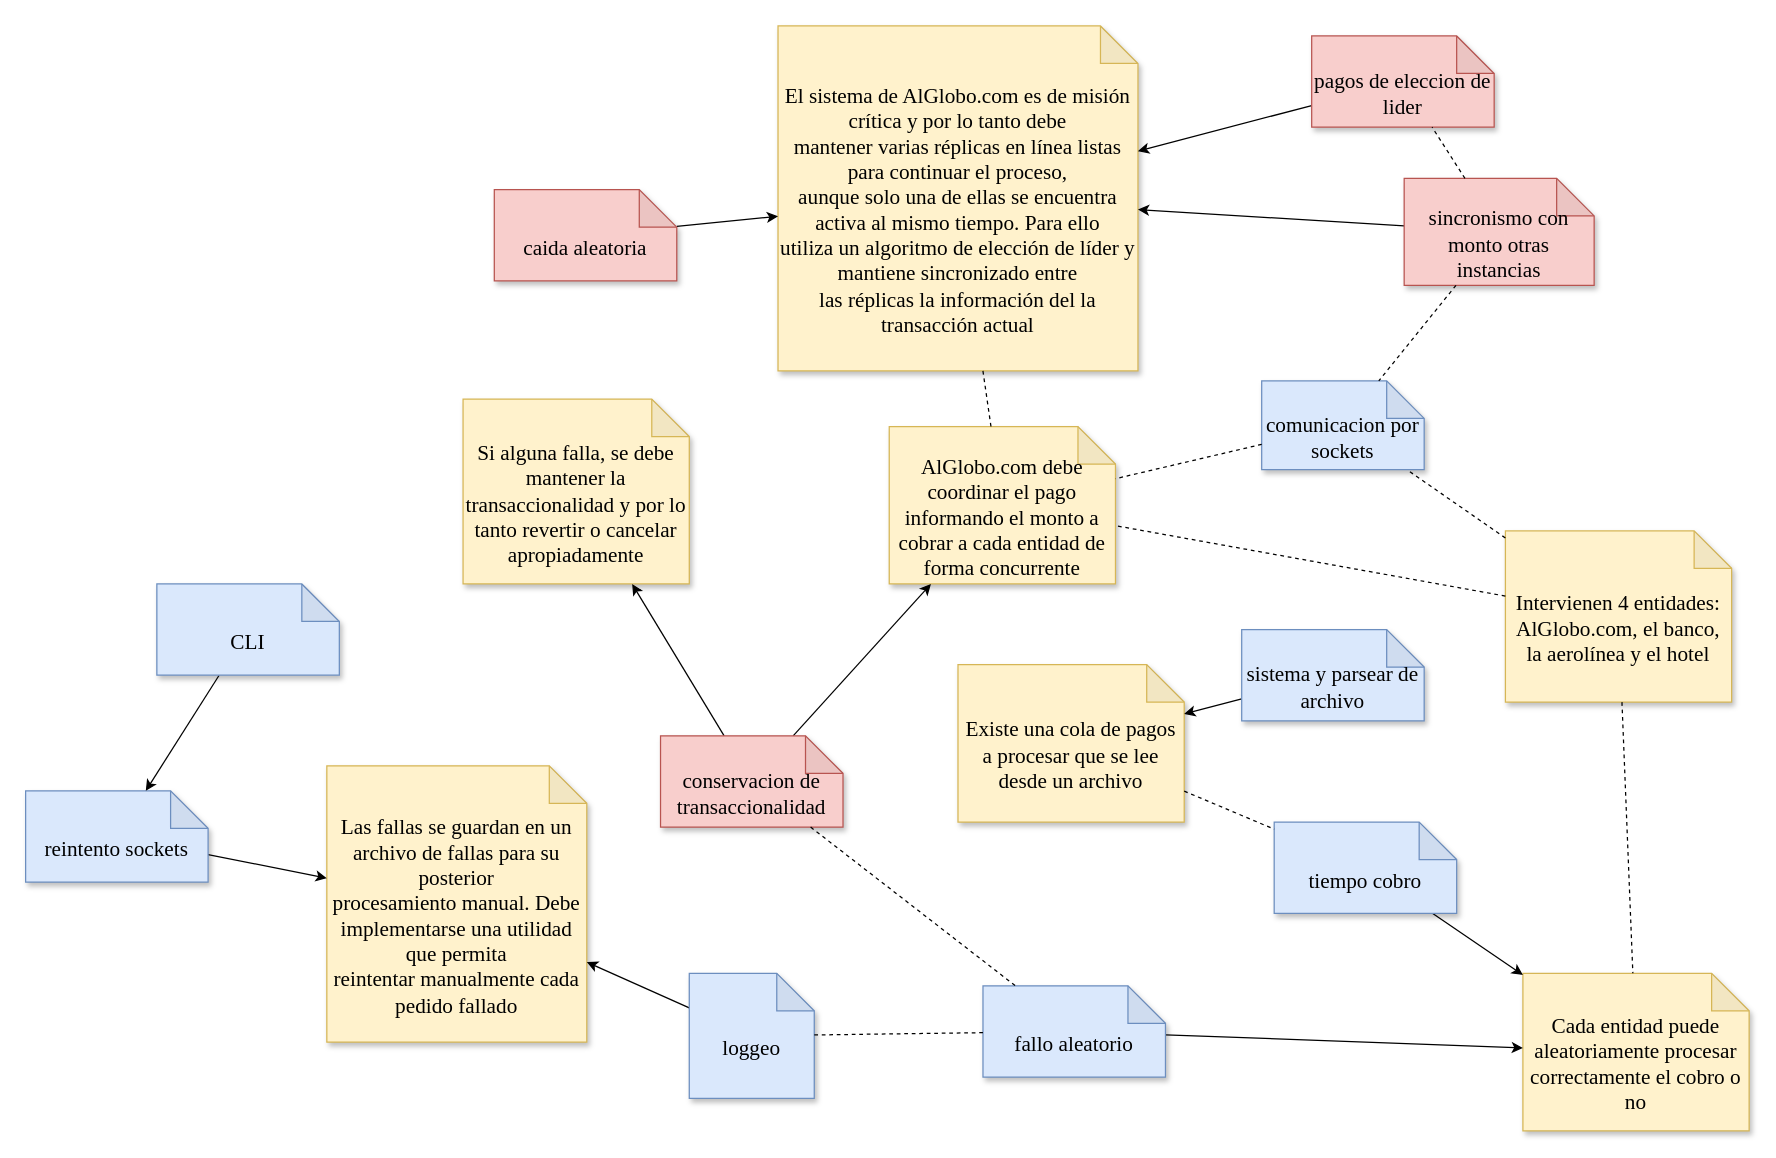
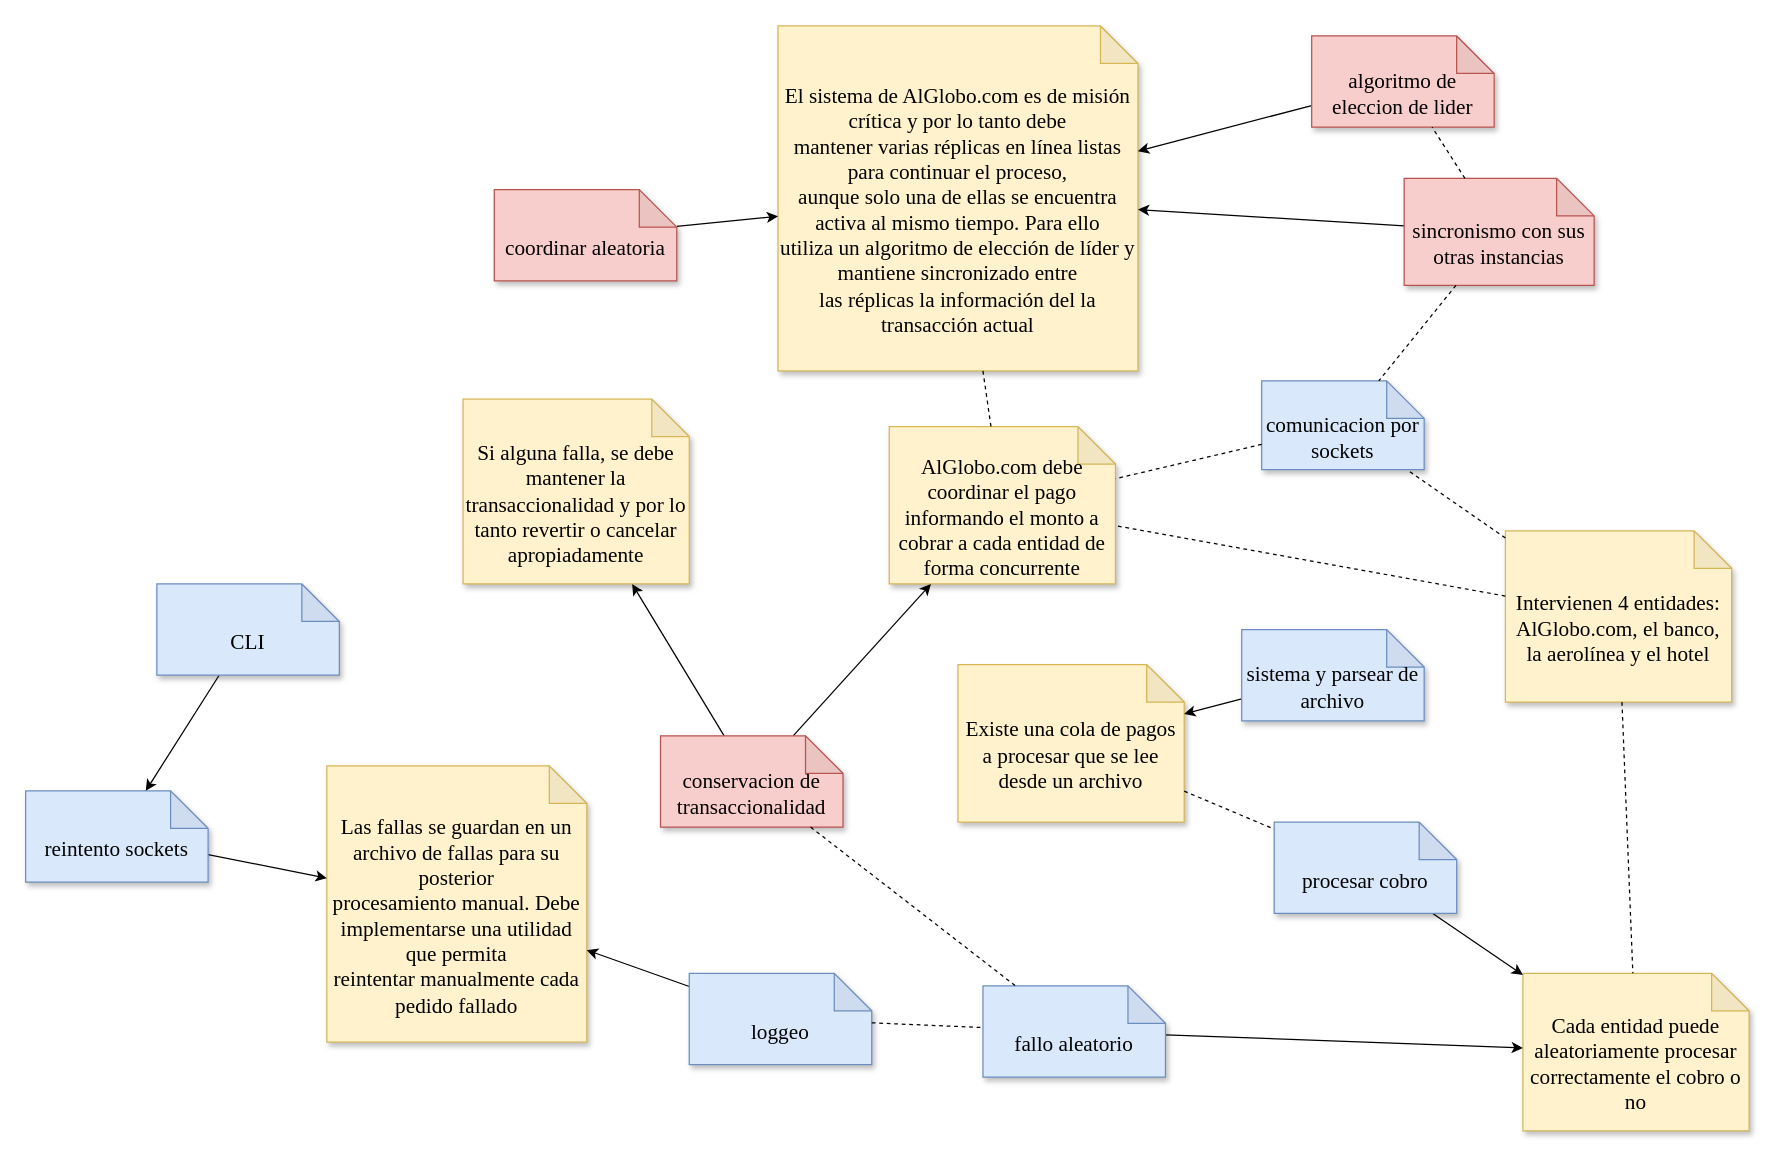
  <mxCell id="0" />
  <mxCell id="1" parent="0" />
  <mxCell id="2" value="&lt;font style=&quot;font-size: 17px&quot;&gt;&lt;br&gt;&lt;font face=&quot;Comic Sans MS&quot; style=&quot;font-size: 17px&quot;&gt;Intervienen 4 entidades: AlGlobo.com, el banco, la aerolínea y el hotel&lt;/font&gt;&lt;/font&gt;" style="shape=note;whiteSpace=wrap;html=1;backgroundOutline=1;darkOpacity=0.05;shadow=1;sketch=0;fillColor=#fff2cc;strokeColor=#d6b656;" parent="1" vertex="1"><mxGeometry x="1204" y="424" width="181" height="137" as="geometry" /></mxCell>
  <mxCell id="3" value="&lt;font face=&quot;Comic Sans MS&quot; style=&quot;font-size: 17px&quot;&gt;&lt;br&gt;Existe una cola de pagos a procesar que se lee desde un archivo&lt;/font&gt;" style="shape=note;whiteSpace=wrap;html=1;backgroundOutline=1;darkOpacity=0.05;shadow=1;sketch=0;fillColor=#fff2cc;strokeColor=#d6b656;" parent="1" vertex="1"><mxGeometry x="766" y="531" width="181" height="126" as="geometry" /></mxCell>
  <mxCell id="4" value="&lt;font face=&quot;Comic Sans MS&quot; style=&quot;font-size: 17px&quot;&gt;&lt;font style=&quot;font-size: 17px&quot;&gt;&lt;br&gt;&lt;/font&gt;AlGlobo.com debe coordinar el pago informando el monto a cobrar a cada entidad de forma concurrente&lt;/font&gt;" style="shape=note;whiteSpace=wrap;html=1;backgroundOutline=1;darkOpacity=0.05;shadow=1;sketch=0;fillColor=#fff2cc;strokeColor=#d6b656;" parent="1" vertex="1"><mxGeometry x="711" y="340.5" width="181" height="126" as="geometry" /></mxCell>
  <mxCell id="5" value="&lt;font face=&quot;Comic Sans MS&quot; style=&quot;font-size: 17px&quot;&gt;&lt;font style=&quot;font-size: 17px&quot;&gt;&lt;font style=&quot;font-size: 17px&quot;&gt;&lt;br&gt;&lt;/font&gt;&lt;/font&gt;Cada entidad puede aleatoriamente procesar correctamente el cobro o no&lt;/font&gt;&lt;font face=&quot;Comic Sans MS&quot; style=&quot;font-size: 17px&quot;&gt;&lt;br&gt;&lt;/font&gt;" style="shape=note;whiteSpace=wrap;html=1;backgroundOutline=1;darkOpacity=0.05;shadow=1;sketch=0;fillColor=#fff2cc;strokeColor=#d6b656;" parent="1" vertex="1"><mxGeometry x="1218" y="778" width="181" height="126" as="geometry" /></mxCell>
  <mxCell id="6" value="&lt;font style=&quot;font-size: 17px&quot; face=&quot;Comic Sans MS&quot;&gt;&lt;font style=&quot;font-size: 17px&quot;&gt;&lt;font style=&quot;font-size: 17px&quot;&gt;&lt;font style=&quot;font-size: 17px&quot;&gt;&lt;br&gt;&lt;/font&gt;&lt;/font&gt;&lt;/font&gt;Si alguna falla, se debe mantener la transaccionalidad y por lo tanto revertir o cancelar apropiadamente&lt;/font&gt;&lt;font face=&quot;Comic Sans MS&quot; style=&quot;font-size: 17px&quot;&gt;&lt;br&gt;&lt;/font&gt;" style="shape=note;whiteSpace=wrap;html=1;backgroundOutline=1;darkOpacity=0.05;shadow=1;sketch=0;fillColor=#fff2cc;strokeColor=#d6b656;" parent="1" vertex="1"><mxGeometry x="370" y="318.5" width="181" height="148" as="geometry" /></mxCell>
  <mxCell id="7" value="&lt;font style=&quot;font-size: 17px&quot; face=&quot;Comic Sans MS&quot;&gt;&lt;font style=&quot;font-size: 17px&quot;&gt;&lt;font style=&quot;font-size: 17px&quot;&gt;&lt;font style=&quot;font-size: 17px&quot;&gt;&lt;font style=&quot;font-size: 17px&quot;&gt;&lt;font style=&quot;font-size: 17px&quot;&gt;&lt;br&gt;&lt;/font&gt;&lt;/font&gt;&lt;/font&gt;&lt;/font&gt;&lt;/font&gt;&lt;/font&gt;&lt;font style=&quot;font-size: 17px&quot; face=&quot;Comic Sans MS&quot;&gt;Las fallas se guardan en un archivo de fallas para su posterior &lt;br&gt;procesamiento manual. Debe implementarse una utilidad que permita &lt;br&gt;reintentar manualmente cada pedido fallado&lt;/font&gt;&lt;font face=&quot;Comic Sans MS&quot; style=&quot;font-size: 17px&quot;&gt;&lt;br&gt;&lt;/font&gt;" style="shape=note;whiteSpace=wrap;html=1;backgroundOutline=1;darkOpacity=0.05;shadow=1;sketch=0;fillColor=#fff2cc;strokeColor=#d6b656;" parent="1" vertex="1"><mxGeometry x="261" y="612" width="208" height="221" as="geometry" /></mxCell>
  <mxCell id="8" value="&lt;font style=&quot;font-size: 17px&quot; face=&quot;Comic Sans MS&quot;&gt;&lt;font style=&quot;font-size: 17px&quot;&gt;&lt;font style=&quot;font-size: 17px&quot;&gt;&lt;font style=&quot;font-size: 17px&quot;&gt;&lt;font style=&quot;font-size: 17px&quot;&gt;&lt;font style=&quot;font-size: 17px&quot;&gt;&lt;br&gt;&lt;/font&gt;&lt;/font&gt;&lt;/font&gt;&lt;/font&gt;&lt;/font&gt;&lt;/font&gt;&lt;font style=&quot;font-size: 17px&quot; face=&quot;Comic Sans MS&quot;&gt;El sistema de AlGlobo.com es de misión crítica y por lo tanto debe &lt;br&gt;mantener varias réplicas en línea listas para continuar el proceso, &lt;br&gt;aunque solo una de ellas se encuentra activa al mismo tiempo. Para ello &lt;br&gt;utiliza un algoritmo de elección de líder y mantiene sincronizado entre &lt;br&gt;las réplicas la información del la transacción actual&lt;/font&gt;&lt;font face=&quot;Comic Sans MS&quot; style=&quot;font-size: 17px&quot;&gt;&lt;br&gt;&lt;/font&gt;" style="shape=note;whiteSpace=wrap;html=1;backgroundOutline=1;darkOpacity=0.05;shadow=1;sketch=0;fillColor=#fff2cc;strokeColor=#d6b656;" parent="1" vertex="1"><mxGeometry x="622" y="20" width="288" height="276" as="geometry" /></mxCell>
  <mxCell id="9" style="edgeStyle=none;rounded=0;orthogonalLoop=1;jettySize=auto;html=1;" parent="1" source="10" target="3" edge="1"><mxGeometry relative="1" as="geometry" /></mxCell>
  <mxCell id="10" value="&lt;font face=&quot;Comic Sans MS&quot; style=&quot;font-size: 17px&quot;&gt;&lt;br&gt;sistema y parsear de archivo&lt;/font&gt;" style="shape=note;whiteSpace=wrap;html=1;backgroundOutline=1;darkOpacity=0.05;shadow=1;sketch=0;fillColor=#dae8fc;strokeColor=#6c8ebf;" parent="1" vertex="1"><mxGeometry x="993" y="503" width="146" height="73" as="geometry" /></mxCell>
  <mxCell id="11" style="edgeStyle=none;rounded=0;orthogonalLoop=1;jettySize=auto;html=1;" parent="1" source="12" target="5" edge="1"><mxGeometry relative="1" as="geometry"><mxPoint x="985" y="815" as="targetPoint" /></mxGeometry></mxCell>
  <mxCell id="12" value="&lt;font face=&quot;Comic Sans MS&quot; style=&quot;font-size: 17px&quot;&gt;&lt;br&gt;fallo aleatorio&lt;/font&gt;" style="shape=note;whiteSpace=wrap;html=1;backgroundOutline=1;darkOpacity=0.05;shadow=1;sketch=0;fillColor=#dae8fc;strokeColor=#6c8ebf;" parent="1" vertex="1"><mxGeometry x="786" y="788" width="146" height="73" as="geometry" /></mxCell>
  <mxCell id="13" style="edgeStyle=none;rounded=0;orthogonalLoop=1;jettySize=auto;html=1;" parent="1" source="14" target="5" edge="1"><mxGeometry relative="1" as="geometry"><mxPoint x="1029" y="726" as="targetPoint" /></mxGeometry></mxCell>
- <mxCell id="14" value="&lt;font face=&quot;Comic Sans MS&quot; style=&quot;font-size: 17px&quot;&gt;&lt;br&gt;tiempo cobro&lt;br&gt;&lt;/font&gt;" style="shape=note;whiteSpace=wrap;html=1;backgroundOutline=1;darkOpacity=0.05;shadow=1;sketch=0;fillColor=#dae8fc;strokeColor=#6c8ebf;" parent="1" vertex="1"><mxGeometry x="1019" y="657" width="146" height="73" as="geometry" /></mxCell>
+ <mxCell id="14" value="&lt;font face=&quot;Comic Sans MS&quot; style=&quot;font-size: 17px&quot;&gt;&lt;br&gt;procesar cobro&lt;br&gt;&lt;/font&gt;" style="shape=note;whiteSpace=wrap;html=1;backgroundOutline=1;darkOpacity=0.05;shadow=1;sketch=0;fillColor=#dae8fc;strokeColor=#6c8ebf;" parent="1" vertex="1"><mxGeometry x="1019" y="657" width="146" height="73" as="geometry" /></mxCell>
  <mxCell id="15" style="edgeStyle=none;rounded=0;orthogonalLoop=1;jettySize=auto;html=1;" parent="1" source="16" target="7" edge="1"><mxGeometry relative="1" as="geometry" /></mxCell>
- <mxCell id="16" value="&lt;font face=&quot;Comic Sans MS&quot; style=&quot;font-size: 17px&quot;&gt;&lt;br&gt;loggeo&lt;br&gt;&lt;/font&gt;" style="shape=note;whiteSpace=wrap;html=1;backgroundOutline=1;darkOpacity=0.05;shadow=1;sketch=0;fillColor=#dae8fc;strokeColor=#6c8ebf;" parent="1" vertex="1"><mxGeometry x="551" y="778" width="100" height="100" as="geometry" /></mxCell>
+ <mxCell id="16" value="&lt;font face=&quot;Comic Sans MS&quot; style=&quot;font-size: 17px&quot;&gt;&lt;br&gt;loggeo&lt;br&gt;&lt;/font&gt;" style="shape=note;whiteSpace=wrap;html=1;backgroundOutline=1;darkOpacity=0.05;shadow=1;sketch=0;fillColor=#dae8fc;strokeColor=#6c8ebf;" parent="1" vertex="1"><mxGeometry x="551" y="778" width="146" height="73" as="geometry" /></mxCell>
  <mxCell id="17" value="" style="endArrow=none;dashed=1;html=1;" parent="1" source="16" target="12" edge="1"><mxGeometry width="50" height="50" relative="1" as="geometry"><mxPoint x="433" y="717" as="sourcePoint" /><mxPoint x="483" y="667" as="targetPoint" /></mxGeometry></mxCell>
  <mxCell id="18" style="edgeStyle=none;rounded=0;orthogonalLoop=1;jettySize=auto;html=1;" parent="1" source="19" target="7" edge="1"><mxGeometry relative="1" as="geometry" /></mxCell>
  <mxCell id="19" value="&lt;font face=&quot;Comic Sans MS&quot; style=&quot;font-size: 17px&quot;&gt;&lt;br&gt;reintento sockets&lt;br&gt;&lt;/font&gt;" style="shape=note;whiteSpace=wrap;html=1;backgroundOutline=1;darkOpacity=0.05;shadow=1;sketch=0;fillColor=#dae8fc;strokeColor=#6c8ebf;" parent="1" vertex="1"><mxGeometry x="20" y="632" width="146" height="73" as="geometry" /></mxCell>
  <mxCell id="20" style="edgeStyle=none;rounded=0;orthogonalLoop=1;jettySize=auto;html=1;" parent="1" source="22" target="6" edge="1"><mxGeometry relative="1" as="geometry" /></mxCell>
  <mxCell id="21" style="edgeStyle=none;rounded=0;orthogonalLoop=1;jettySize=auto;html=1;" parent="1" source="22" target="4" edge="1"><mxGeometry relative="1" as="geometry" /></mxCell>
  <mxCell id="22" value="&lt;font face=&quot;Comic Sans MS&quot; style=&quot;font-size: 17px&quot;&gt;&lt;br&gt;conservacion de transaccionalidad&lt;/font&gt;" style="shape=note;whiteSpace=wrap;html=1;backgroundOutline=1;darkOpacity=0.05;shadow=1;sketch=0;fillColor=#f8cecc;strokeColor=#b85450;" parent="1" vertex="1"><mxGeometry x="528" y="588" width="146" height="73" as="geometry" /></mxCell>
  <mxCell id="23" value="" style="endArrow=none;dashed=1;html=1;" parent="1" source="22" target="12" edge="1"><mxGeometry width="50" height="50" relative="1" as="geometry"><mxPoint x="627" y="814.427" as="sourcePoint" /><mxPoint x="729" y="790.573" as="targetPoint" /></mxGeometry></mxCell>
  <mxCell id="24" value="" style="endArrow=none;dashed=1;html=1;" parent="1" source="2" target="5" edge="1"><mxGeometry width="50" height="50" relative="1" as="geometry"><mxPoint x="888.2" y="677" as="sourcePoint" /><mxPoint x="825.8" y="729" as="targetPoint" /></mxGeometry></mxCell>
  <mxCell id="25" value="" style="endArrow=none;dashed=1;html=1;" parent="1" source="2" target="4" edge="1"><mxGeometry width="50" height="50" relative="1" as="geometry"><mxPoint x="888.2" y="677" as="sourcePoint" /><mxPoint x="825.8" y="729" as="targetPoint" /></mxGeometry></mxCell>
  <mxCell id="26" value="" style="endArrow=none;dashed=1;html=1;" parent="1" source="3" target="14" edge="1"><mxGeometry width="50" height="50" relative="1" as="geometry"><mxPoint x="1186.337" y="581.5" as="sourcePoint" /><mxPoint x="1126.643" y="744" as="targetPoint" /></mxGeometry></mxCell>
  <mxCell id="27" style="edgeStyle=none;rounded=0;orthogonalLoop=1;jettySize=auto;html=1;" parent="1" source="28" target="8" edge="1"><mxGeometry relative="1" as="geometry" /></mxCell>
- <mxCell id="28" value="&lt;font face=&quot;Comic Sans MS&quot; style=&quot;font-size: 17px&quot;&gt;&lt;br&gt;pagos de eleccion de lider&lt;/font&gt;" style="shape=note;whiteSpace=wrap;html=1;backgroundOutline=1;darkOpacity=0.05;shadow=1;sketch=0;fillColor=#f8cecc;strokeColor=#b85450;" parent="1" vertex="1"><mxGeometry x="1049" y="28" width="146" height="73" as="geometry" /></mxCell>
+ <mxCell id="28" value="&lt;font face=&quot;Comic Sans MS&quot; style=&quot;font-size: 17px&quot;&gt;&lt;br&gt;algoritmo de eleccion de lider&lt;/font&gt;" style="shape=note;whiteSpace=wrap;html=1;backgroundOutline=1;darkOpacity=0.05;shadow=1;sketch=0;fillColor=#f8cecc;strokeColor=#b85450;" parent="1" vertex="1"><mxGeometry x="1049" y="28" width="146" height="73" as="geometry" /></mxCell>
  <mxCell id="29" style="edgeStyle=none;rounded=0;orthogonalLoop=1;jettySize=auto;html=1;" parent="1" source="30" target="8" edge="1"><mxGeometry relative="1" as="geometry" /></mxCell>
- <mxCell id="30" value="&lt;font face=&quot;Comic Sans MS&quot; style=&quot;font-size: 17px&quot;&gt;&lt;br&gt;sincronismo con monto otras instancias&lt;/font&gt;" style="shape=note;whiteSpace=wrap;html=1;backgroundOutline=1;darkOpacity=0.05;shadow=1;sketch=0;fillColor=#f8cecc;strokeColor=#b85450;" parent="1" vertex="1"><mxGeometry x="1123" y="142" width="152" height="85.5" as="geometry" /></mxCell>
+ <mxCell id="30" value="&lt;font face=&quot;Comic Sans MS&quot; style=&quot;font-size: 17px&quot;&gt;&lt;br&gt;sincronismo con sus otras instancias&lt;/font&gt;" style="shape=note;whiteSpace=wrap;html=1;backgroundOutline=1;darkOpacity=0.05;shadow=1;sketch=0;fillColor=#f8cecc;strokeColor=#b85450;" parent="1" vertex="1"><mxGeometry x="1123" y="142" width="152" height="85.5" as="geometry" /></mxCell>
  <mxCell id="31" style="edgeStyle=none;rounded=0;orthogonalLoop=1;jettySize=auto;html=1;" parent="1" source="32" target="8" edge="1"><mxGeometry relative="1" as="geometry" /></mxCell>
- <mxCell id="32" value="&lt;font face=&quot;Comic Sans MS&quot; style=&quot;font-size: 17px&quot;&gt;&lt;br&gt;caida aleatoria&lt;/font&gt;" style="shape=note;whiteSpace=wrap;html=1;backgroundOutline=1;darkOpacity=0.05;shadow=1;sketch=0;fillColor=#f8cecc;strokeColor=#b85450;" parent="1" vertex="1"><mxGeometry x="395" y="151" width="146" height="73" as="geometry" /></mxCell>
+ <mxCell id="32" value="&lt;font face=&quot;Comic Sans MS&quot; style=&quot;font-size: 17px&quot;&gt;&lt;br&gt;coordinar aleatoria&lt;/font&gt;" style="shape=note;whiteSpace=wrap;html=1;backgroundOutline=1;darkOpacity=0.05;shadow=1;sketch=0;fillColor=#f8cecc;strokeColor=#b85450;" parent="1" vertex="1"><mxGeometry x="395" y="151" width="146" height="73" as="geometry" /></mxCell>
  <mxCell id="33" value="" style="endArrow=none;dashed=1;html=1;" parent="1" source="8" target="4" edge="1"><mxGeometry width="50" height="50" relative="1" as="geometry"><mxPoint x="941" y="364.162" as="sourcePoint" /><mxPoint x="619" y="233.338" as="targetPoint" /></mxGeometry></mxCell>
  <mxCell id="34" value="&lt;font face=&quot;Comic Sans MS&quot; style=&quot;font-size: 17px&quot;&gt;&lt;br&gt;comunicacion por sockets&lt;/font&gt;" style="shape=note;whiteSpace=wrap;html=1;backgroundOutline=1;darkOpacity=0.05;shadow=1;sketch=0;fillColor=#dae8fc;strokeColor=#6c8ebf;" parent="1" vertex="1"><mxGeometry x="1009" y="304" width="130" height="71" as="geometry" /></mxCell>
  <mxCell id="35" value="" style="endArrow=none;dashed=1;html=1;" parent="1" source="30" target="34" edge="1"><mxGeometry width="50" height="50" relative="1" as="geometry"><mxPoint x="795.955" y="306" as="sourcePoint" /><mxPoint x="802.39" y="350.5" as="targetPoint" /></mxGeometry></mxCell>
  <mxCell id="36" value="" style="endArrow=none;dashed=1;html=1;" parent="1" source="34" target="4" edge="1"><mxGeometry width="50" height="50" relative="1" as="geometry"><mxPoint x="1074.413" y="199.5" as="sourcePoint" /><mxPoint x="1100.353" y="306" as="targetPoint" /></mxGeometry></mxCell>
  <mxCell id="37" value="" style="endArrow=none;dashed=1;html=1;" parent="1" source="2" target="34" edge="1"><mxGeometry width="50" height="50" relative="1" as="geometry"><mxPoint x="1016" y="334.583" as="sourcePoint" /><mxPoint x="902" y="378.576" as="targetPoint" /></mxGeometry></mxCell>
  <mxCell id="38" style="edgeStyle=none;rounded=0;orthogonalLoop=1;jettySize=auto;html=1;" parent="1" source="39" target="19" edge="1"><mxGeometry relative="1" as="geometry" /></mxCell>
  <mxCell id="39" value="&lt;font face=&quot;Comic Sans MS&quot; style=&quot;font-size: 17px&quot;&gt;&lt;br&gt;CLI&lt;br&gt;&lt;/font&gt;" style="shape=note;whiteSpace=wrap;html=1;backgroundOutline=1;darkOpacity=0.05;shadow=1;sketch=0;fillColor=#dae8fc;strokeColor=#6c8ebf;" parent="1" vertex="1"><mxGeometry x="125" y="466.5" width="146" height="73" as="geometry" /></mxCell>
  <mxCell id="40" value="" style="endArrow=none;dashed=1;html=1;" parent="1" source="30" target="28" edge="1"><mxGeometry width="50" height="50" relative="1" as="geometry"><mxPoint x="1198" y="276.979" as="sourcePoint" /><mxPoint x="1134" y="299.067" as="targetPoint" /></mxGeometry></mxCell>
